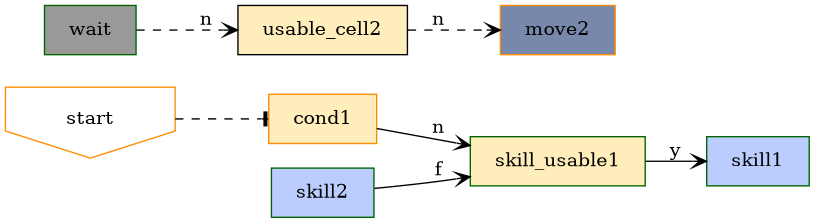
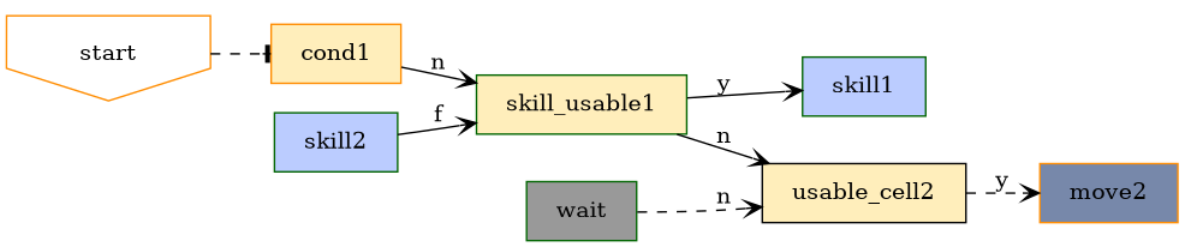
  digraph {
    concentrate=true
    fixedsize=true
    rankdir=LR
    node [color=darkgreen margin="0.25,0.125" shape=rect fillcolor="#FFEEBB" style=filled]
    edge [arrowhead=vee style=solid]
    start [color=darkorange shape=invhouse fillcolor="" style=""]
    cond1 [color=darkorange]
    skill_usable1
    usable_cell2 [color=black]
    skill1 [fillcolor="#BBCCFF"]
    skill2 [fillcolor="#BBCCFF"]
    move2 [color=darkorange fillcolor="#7788aa"]
    wait [fillcolor="#999999"]
    start -> cond1 [arrowhead=tee style=dashed]
    cond1 -> skill_usable1 [label=n]
+   skill_usable1 -> usable_cell2 [label=n]
    skill_usable1 -> skill1 [label=y]
-   usable_cell2 -> move2 [label=n style=dashed]
+   usable_cell2 -> move2 [label=y style=dashed]
    skill2 -> skill_usable1 [label=f]
    wait -> usable_cell2 [label=n style=dashed]
  }
